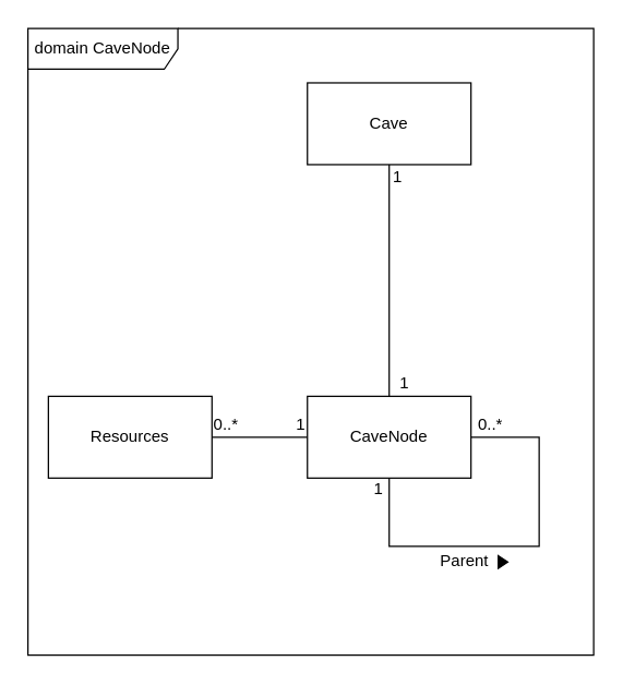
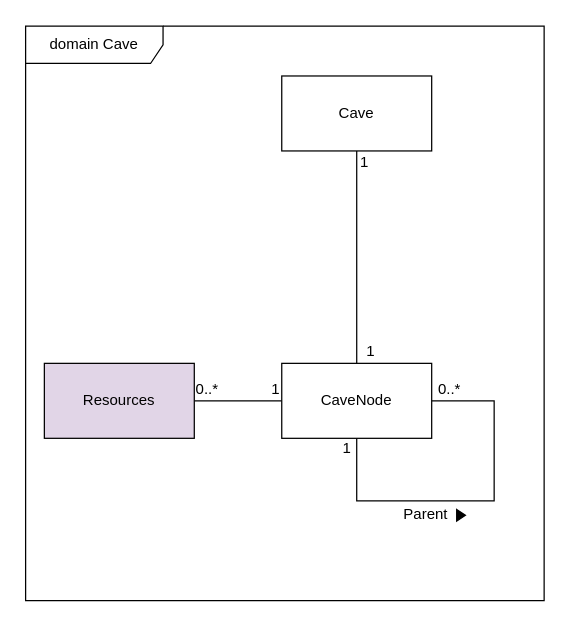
  <mxCell id="0" />
  <mxCell id="1" parent="0" />
  <mxCell id="2" style="edgeStyle=none;rounded=0;orthogonalLoop=1;jettySize=auto;html=1;entryX=0.5;entryY=0;entryDx=0;entryDy=0;strokeColor=#000000;endArrow=none;endFill=0;endSize=17;sourcePerimeterSpacing=0;targetPerimeterSpacing=0;" parent="1" source="3" target="6" edge="1"><mxGeometry relative="1" as="geometry" /></mxCell>
  <mxCell id="3" value="Cave" style="rounded=0;whiteSpace=wrap;html=1;fillColor=default;" parent="1" vertex="1"><mxGeometry x="225" y="60" width="120" height="60" as="geometry" /></mxCell>
  <mxCell id="4" style="edgeStyle=orthogonalEdgeStyle;rounded=0;orthogonalLoop=1;jettySize=auto;html=1;strokeColor=#000000;endArrow=none;endFill=0;endSize=17;sourcePerimeterSpacing=0;targetPerimeterSpacing=0;entryX=0.5;entryY=1;entryDx=0;entryDy=0;" parent="1" source="6" target="6" edge="1"><mxGeometry relative="1" as="geometry"><mxPoint x="195" y="370" as="targetPoint" /><Array as="points"><mxPoint x="395" y="320" /><mxPoint x="395" y="400" /><mxPoint x="285" y="400" /></Array></mxGeometry></mxCell>
  <mxCell id="5" style="edgeStyle=orthogonalEdgeStyle;rounded=0;orthogonalLoop=1;jettySize=auto;html=1;strokeColor=#000000;endArrow=none;endFill=0;endSize=17;sourcePerimeterSpacing=0;targetPerimeterSpacing=0;" edge="1" parent="1" source="6" target="16"><mxGeometry relative="1" as="geometry" /></mxCell>
  <mxCell id="6" value="CaveNode" style="rounded=0;whiteSpace=wrap;html=1;fillColor=default;" parent="1" vertex="1"><mxGeometry x="225" y="290" width="120" height="60" as="geometry" /></mxCell>
  <mxCell id="7" value="1" style="text;html=1;align=center;verticalAlign=middle;resizable=0;points=[];autosize=1;strokeColor=none;fillColor=none;" parent="1" vertex="1"><mxGeometry x="276" y="114" width="30" height="30" as="geometry" /></mxCell>
  <mxCell id="8" value="1" style="text;html=1;align=center;verticalAlign=middle;resizable=0;points=[];autosize=1;strokeColor=none;fillColor=none;" parent="1" vertex="1"><mxGeometry x="281" y="266" width="30" height="30" as="geometry" /></mxCell>
  <mxCell id="9" value="0..*" style="text;html=1;align=center;verticalAlign=middle;resizable=0;points=[];autosize=1;strokeColor=none;fillColor=none;" parent="1" vertex="1"><mxGeometry x="339" y="296" width="40" height="30" as="geometry" /></mxCell>
  <mxCell id="10" value="1" style="text;html=1;align=center;verticalAlign=middle;resizable=0;points=[];autosize=1;strokeColor=none;fillColor=none;" parent="1" vertex="1"><mxGeometry x="262" y="343" width="30" height="30" as="geometry" /></mxCell>
  <mxCell id="11" value="" style="group" parent="1" vertex="1" connectable="0"><mxGeometry x="308" y="394" width="64" height="32" as="geometry" /></mxCell>
  <mxCell id="12" value="" style="group" vertex="1" connectable="0" parent="11"><mxGeometry x="2" y="2" width="62" height="30" as="geometry" /></mxCell>
  <mxCell id="13" value="" style="triangle;whiteSpace=wrap;html=1;fillColor=#000000;" parent="12" vertex="1"><mxGeometry x="55" y="11" width="7" height="9.33" as="geometry" /></mxCell>
  <mxCell id="14" value="Parent" style="text;html=1;align=center;verticalAlign=middle;resizable=0;points=[];autosize=1;strokeColor=none;fillColor=none;" parent="12" vertex="1"><mxGeometry width="60" height="30" as="geometry" /></mxCell>
- <mxCell id="15" value="domain CaveNode" style="shape=umlFrame;whiteSpace=wrap;html=1;pointerEvents=0;fillColor=#FFFFFF;width=110;height=30;" parent="1" vertex="1"><mxGeometry x="20" y="20" width="415" height="460" as="geometry" /></mxCell>
- <mxCell id="16" value="Resources" style="rounded=0;whiteSpace=wrap;html=1;fillColor=#FFFFFF;" vertex="1" parent="1"><mxGeometry x="35" y="290" width="120" height="60" as="geometry" /></mxCell>
+ <mxCell id="15" value="domain Cave" style="shape=umlFrame;whiteSpace=wrap;html=1;pointerEvents=0;fillColor=#FFFFFF;width=110;height=30;" parent="1" vertex="1"><mxGeometry x="20" y="20" width="415" height="460" as="geometry" /></mxCell>
+ <mxCell id="16" value="Resources" style="rounded=0;whiteSpace=wrap;html=1;fillColor=#e1d5e7;" vertex="1" parent="1"><mxGeometry x="35" y="290" width="120" height="60" as="geometry" /></mxCell>
  <mxCell id="17" value="1" style="text;html=1;align=center;verticalAlign=middle;resizable=0;points=[];autosize=1;strokeColor=none;fillColor=none;" vertex="1" parent="1"><mxGeometry x="205" y="296" width="30" height="30" as="geometry" /></mxCell>
  <mxCell id="18" value="0..*" style="text;html=1;align=center;verticalAlign=middle;resizable=0;points=[];autosize=1;strokeColor=none;fillColor=none;" vertex="1" parent="1"><mxGeometry x="145" y="296" width="40" height="30" as="geometry" /></mxCell>
